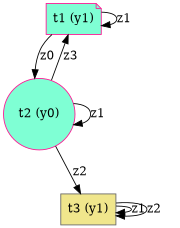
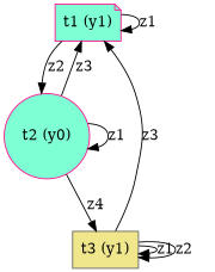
  digraph {
    node [color=deeppink fillcolor=aquamarine style=filled]
    n1 [label="t1 (y1)" shape=note]
    n2 [label="t2 (y0)" shape=circle]
    n3 [color=gray40 fillcolor=khaki label="t3 (y1)" shape=box]
    n1 -> n1 [label=z1]
-   n1 -> n2 [label=z0]
+   n1 -> n2 [label=z2]
    n2 -> n1 [label=z3]
    n2 -> n2 [label=z1]
-   n2 -> n3 [label=z2]
+   n2 -> n3 [label=z4]
+   n3 -> n1 [label=z3]
    n3 -> n3 [label=z1]
    n3 -> n3 [label=z2]
  }
